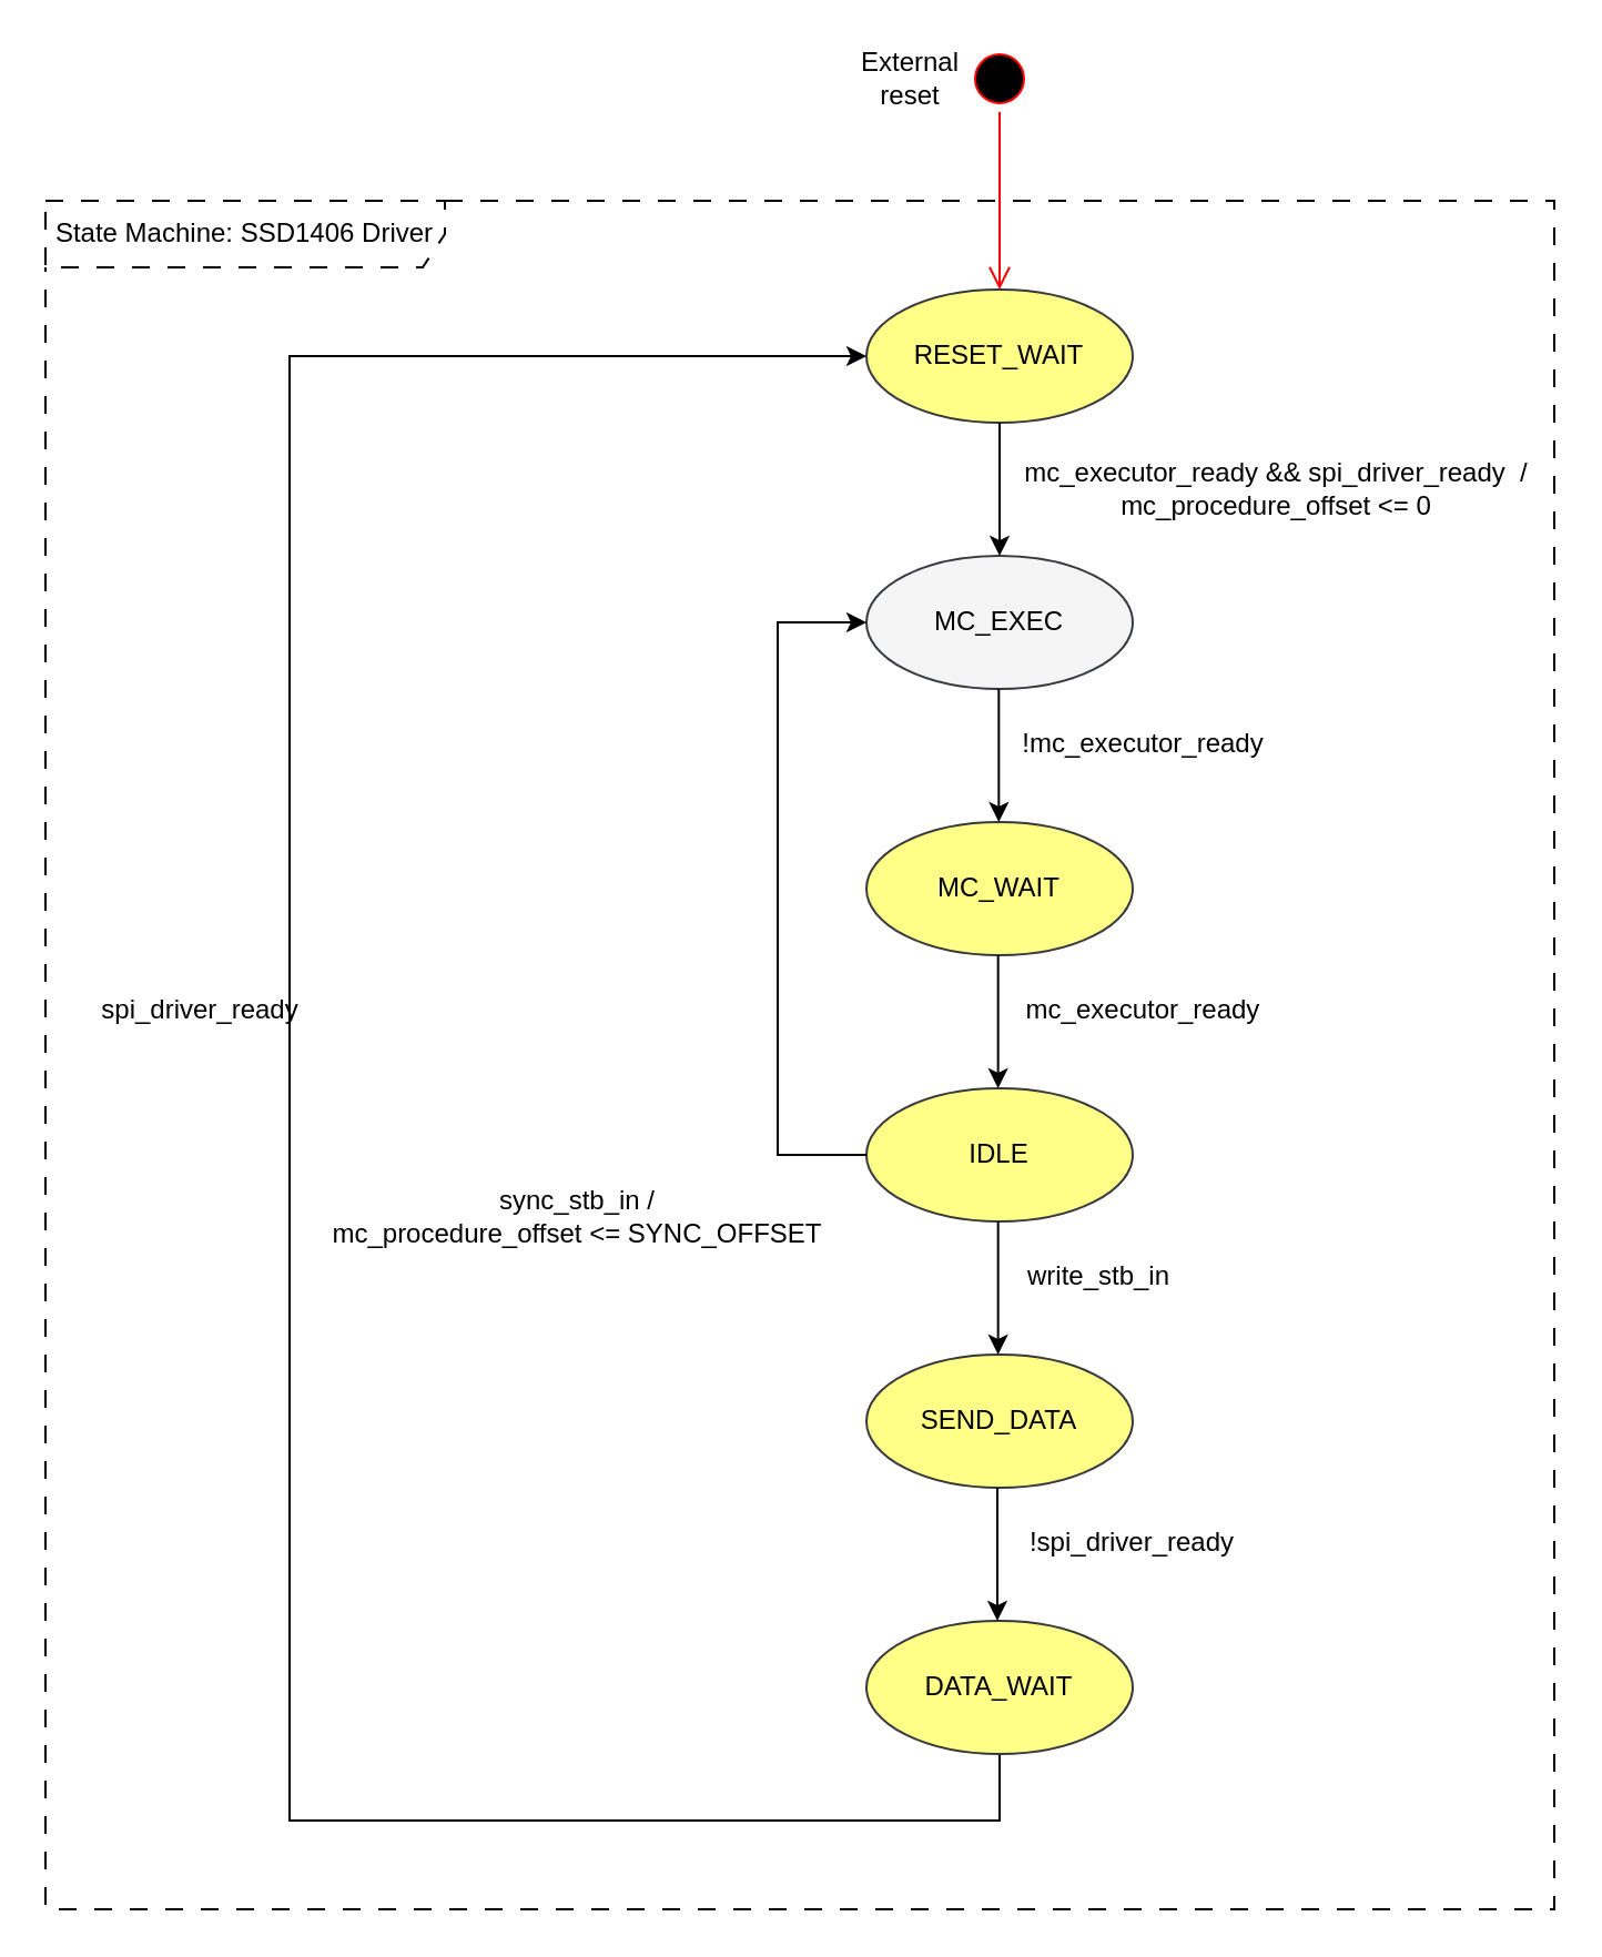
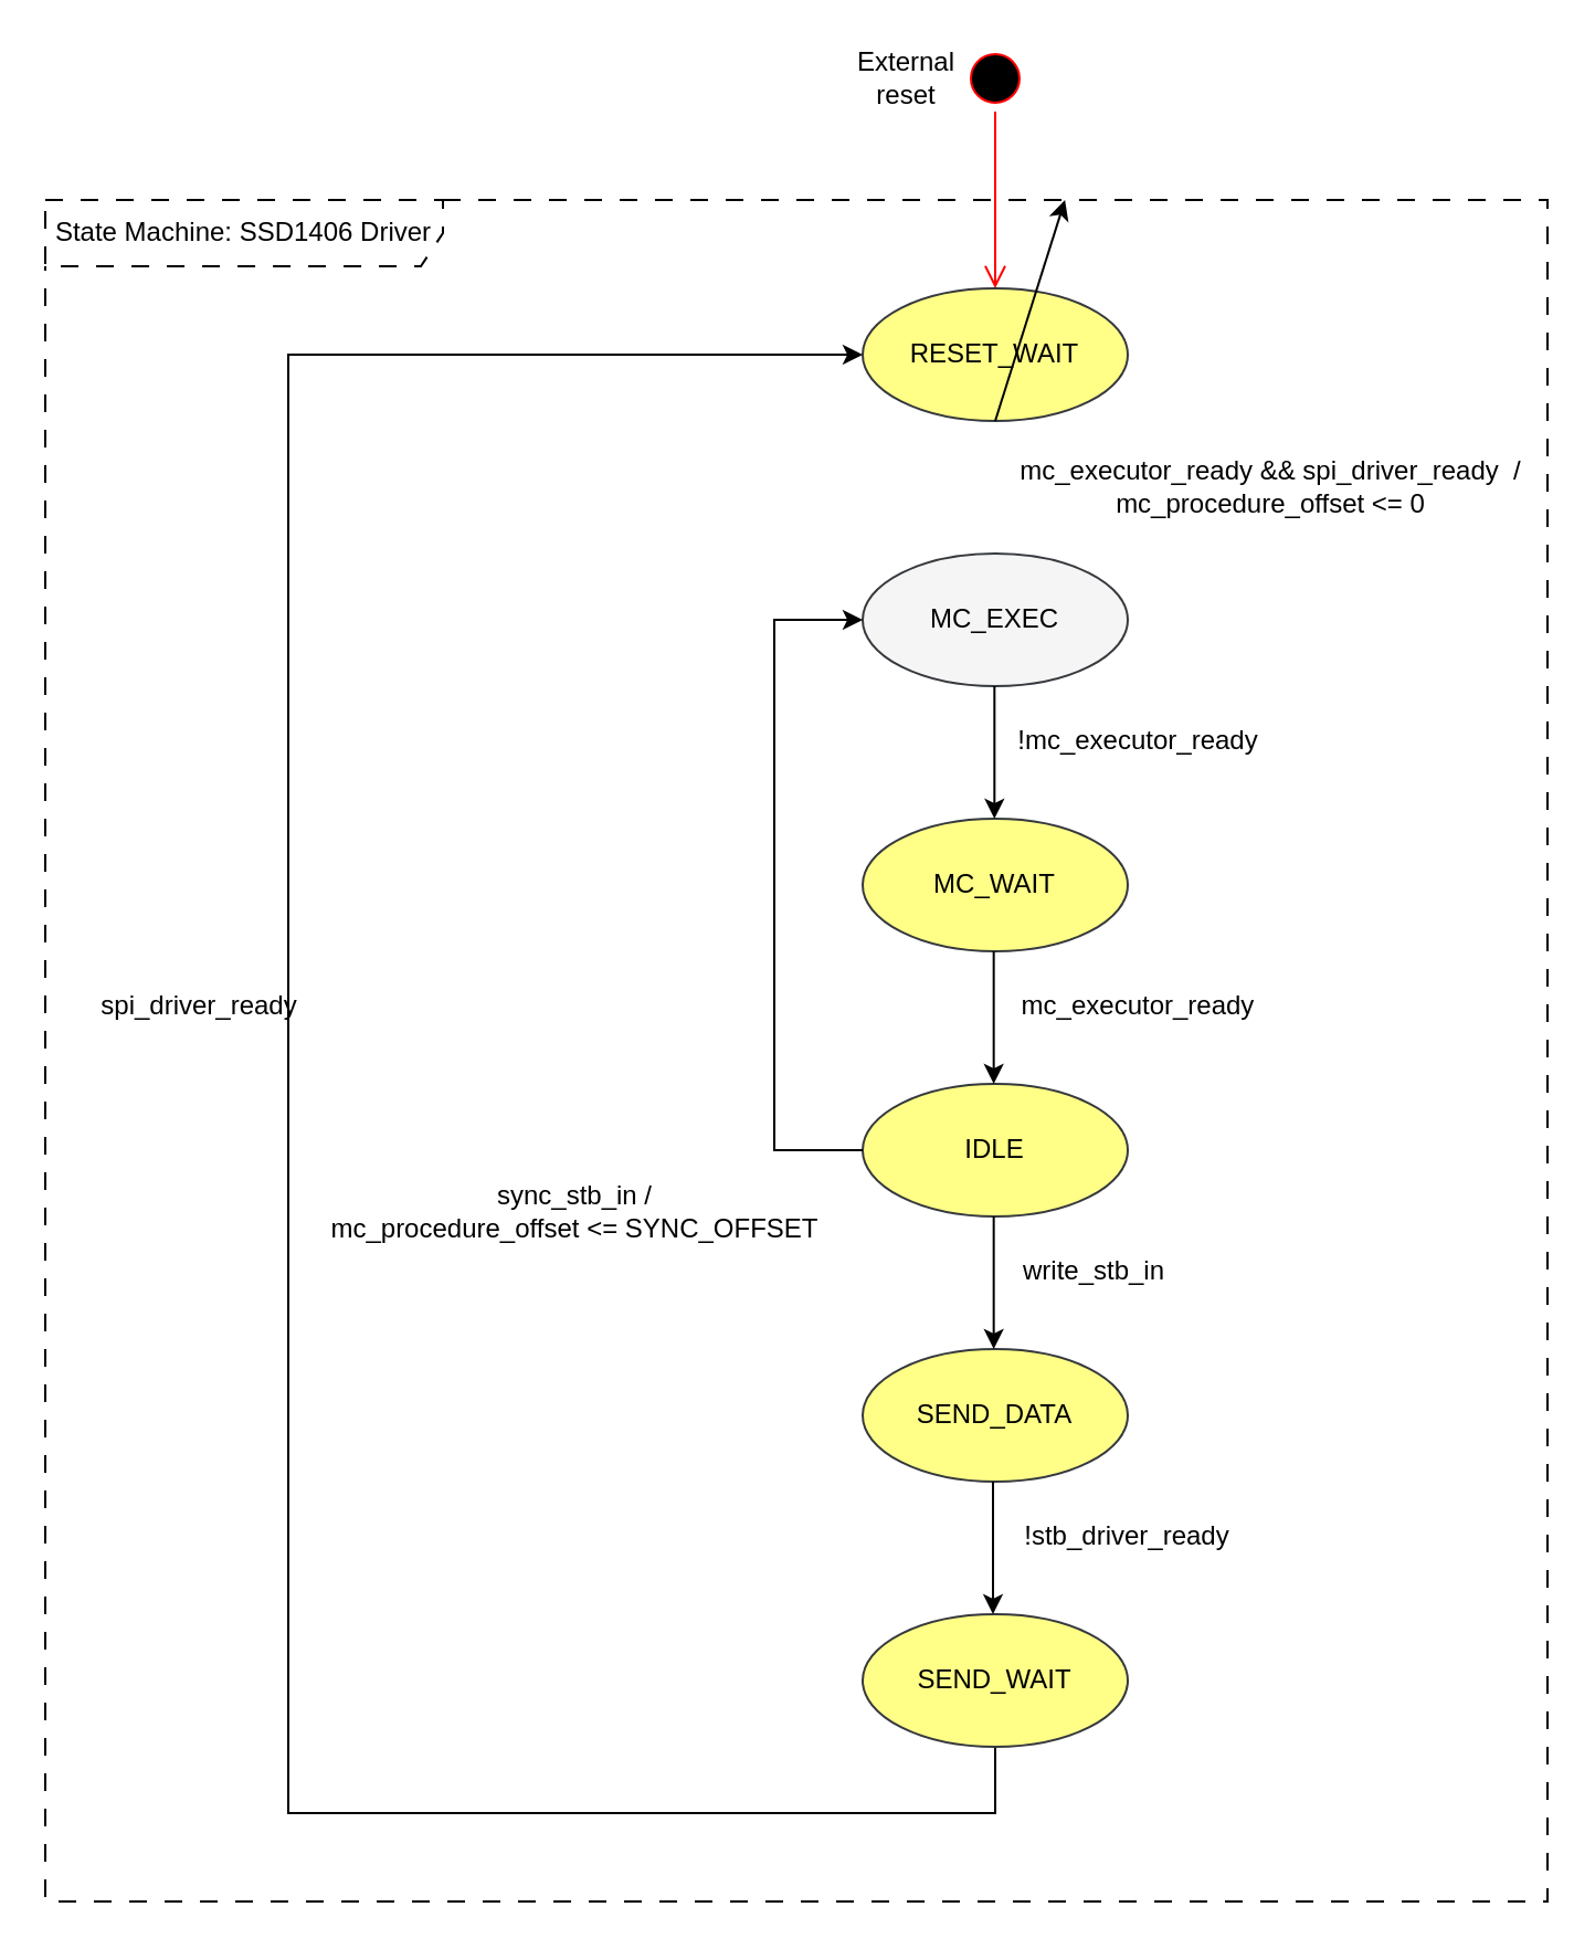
  <mxCell id="0" />
  <mxCell id="1" parent="0" />
  <mxCell id="2" value="" style="ellipse;html=1;shape=startState;fillColor=#000000;strokeColor=#ff0000;" parent="1" vertex="1"><mxGeometry x="435" y="20" width="30" height="30" as="geometry" /></mxCell>
  <mxCell id="3" value="" style="edgeStyle=orthogonalEdgeStyle;html=1;verticalAlign=bottom;endArrow=open;endSize=8;strokeColor=#ff0000;rounded=0;" parent="1" source="2" edge="1"><mxGeometry relative="1" as="geometry"><mxPoint x="450" y="130" as="targetPoint" /></mxGeometry></mxCell>
  <mxCell id="4" value="MC_EXEC" style="ellipse;whiteSpace=wrap;html=1;fillColor=#f5f5f5;strokeColor=#36393d;" parent="1" vertex="1"><mxGeometry x="390" y="250" width="120" height="60" as="geometry" /></mxCell>
  <mxCell id="5" value="RESET_WAIT" style="ellipse;whiteSpace=wrap;html=1;fillColor=#ffff88;strokeColor=#36393d;" parent="1" vertex="1"><mxGeometry x="390" y="130" width="120" height="60" as="geometry" /></mxCell>
  <mxCell id="6" value="MC_WAIT" style="ellipse;whiteSpace=wrap;html=1;fillColor=#ffff88;strokeColor=#36393d;" parent="1" vertex="1"><mxGeometry x="390" y="370" width="120" height="60" as="geometry" /></mxCell>
- <mxCell id="7" value="" style="endArrow=classic;html=1;rounded=0;exitX=0.5;exitY=1;exitDx=0;exitDy=0;entryX=0.5;entryY=0;entryDx=0;entryDy=0;" parent="1" source="5" target="4" edge="1"><mxGeometry width="50" height="50" relative="1" as="geometry"><mxPoint x="550" y="300" as="sourcePoint" /><mxPoint x="600" y="250" as="targetPoint" /></mxGeometry></mxCell>
+ <mxCell id="7" value="" style="endArrow=classic;html=1;rounded=0;exitX=0.5;exitY=1;exitDx=0;exitDy=0;" parent="1" source="5" target="13" edge="1"><mxGeometry width="50" height="50" relative="1" as="geometry"><mxPoint x="550" y="300" as="sourcePoint" /><mxPoint x="600" y="250" as="targetPoint" /></mxGeometry></mxCell>
  <mxCell id="8" value="" style="endArrow=classic;html=1;rounded=0;exitX=0.5;exitY=1;exitDx=0;exitDy=0;entryX=0.5;entryY=0;entryDx=0;entryDy=0;" parent="1" edge="1"><mxGeometry width="50" height="50" relative="1" as="geometry"><mxPoint x="449.66" y="310" as="sourcePoint" /><mxPoint x="449.66" y="370" as="targetPoint" /></mxGeometry></mxCell>
  <mxCell id="9" value="" style="endArrow=classic;html=1;rounded=0;entryX=0;entryY=0.5;entryDx=0;entryDy=0;exitX=0.5;exitY=1;exitDx=0;exitDy=0;" parent="1" source="22" target="5" edge="1"><mxGeometry width="50" height="50" relative="1" as="geometry"><mxPoint x="610" y="1060" as="sourcePoint" /><mxPoint x="310" y="160" as="targetPoint" /><Array as="points"><mxPoint x="450" y="820" /><mxPoint x="130" y="820" /><mxPoint x="130" y="160" /></Array></mxGeometry></mxCell>
  <mxCell id="10" value="mc_executor_ready &amp;amp;&amp;amp; spi_driver_ready&amp;nbsp; / &lt;br&gt;mc_procedure_offset &amp;lt;= 0" style="text;html=1;align=center;verticalAlign=middle;whiteSpace=wrap;rounded=0;" parent="1" vertex="1"><mxGeometry x="450" y="190" width="250" height="60" as="geometry" /></mxCell>
  <mxCell id="11" value="!mc_executor_ready" style="text;html=1;align=center;verticalAlign=middle;whiteSpace=wrap;rounded=0;" parent="1" vertex="1"><mxGeometry x="450" y="320" width="130" height="30" as="geometry" /></mxCell>
  <mxCell id="12" value="spi_driver_ready" style="text;html=1;align=center;verticalAlign=middle;whiteSpace=wrap;rounded=0;" parent="1" vertex="1"><mxGeometry x="40" y="430" width="100" height="50" as="geometry" /></mxCell>
  <mxCell id="13" value="State Machine: SSD1406 Driver" style="shape=umlFrame;whiteSpace=wrap;html=1;pointerEvents=0;width=180;height=30;fillColor=none;dashed=1;dashPattern=8 8;" parent="1" vertex="1"><mxGeometry x="20" y="90" width="680" height="770" as="geometry" /></mxCell>
  <mxCell id="14" value="External reset" style="text;html=1;align=center;verticalAlign=middle;whiteSpace=wrap;rounded=0;" parent="1" vertex="1"><mxGeometry x="380" y="20" width="60" height="30" as="geometry" /></mxCell>
  <mxCell id="15" value="SEND_DATA" style="ellipse;whiteSpace=wrap;html=1;fillColor=#ffff88;strokeColor=#36393d;" parent="1" vertex="1"><mxGeometry x="390" y="610" width="120" height="60" as="geometry" /></mxCell>
  <mxCell id="16" value="IDLE" style="ellipse;whiteSpace=wrap;html=1;fillColor=#ffff88;strokeColor=#36393d;" parent="1" vertex="1"><mxGeometry x="390" y="490" width="120" height="60" as="geometry" /></mxCell>
  <mxCell id="17" value="" style="endArrow=classic;html=1;rounded=0;exitX=0.5;exitY=1;exitDx=0;exitDy=0;entryX=0.5;entryY=0;entryDx=0;entryDy=0;" parent="1" edge="1"><mxGeometry width="50" height="50" relative="1" as="geometry"><mxPoint x="449.33" y="430" as="sourcePoint" /><mxPoint x="449.33" y="490" as="targetPoint" /></mxGeometry></mxCell>
  <mxCell id="18" value="" style="endArrow=classic;html=1;rounded=0;exitX=0.5;exitY=1;exitDx=0;exitDy=0;entryX=0.5;entryY=0;entryDx=0;entryDy=0;" parent="1" edge="1"><mxGeometry width="50" height="50" relative="1" as="geometry"><mxPoint x="449.33" y="550" as="sourcePoint" /><mxPoint x="449.33" y="610" as="targetPoint" /></mxGeometry></mxCell>
  <mxCell id="19" value="" style="endArrow=classic;html=1;rounded=0;exitX=0;exitY=0.5;exitDx=0;exitDy=0;entryX=0;entryY=0.5;entryDx=0;entryDy=0;" parent="1" source="16" target="4" edge="1"><mxGeometry width="50" height="50" relative="1" as="geometry"><mxPoint x="459.33" y="440" as="sourcePoint" /><mxPoint x="459.33" y="500" as="targetPoint" /><Array as="points"><mxPoint x="350" y="520" /><mxPoint x="350" y="280" /></Array></mxGeometry></mxCell>
  <mxCell id="20" value="write_stb_in" style="text;html=1;align=center;verticalAlign=middle;whiteSpace=wrap;rounded=0;" parent="1" vertex="1"><mxGeometry x="450" y="560" width="90" height="30" as="geometry" /></mxCell>
  <mxCell id="21" value="&lt;div&gt;sync_stb_in&lt;span style=&quot;background-color: initial;&quot;&gt;&amp;nbsp;/&lt;/span&gt;&lt;/div&gt;&lt;div&gt;mc_procedure_offset &amp;lt;= SYNC_OFFSET&lt;/div&gt;" style="text;html=1;align=center;verticalAlign=middle;whiteSpace=wrap;rounded=0;" parent="1" vertex="1"><mxGeometry x="140" y="510" width="240" height="75" as="geometry" /></mxCell>
- <mxCell id="22" value="DATA_WAIT" style="ellipse;whiteSpace=wrap;html=1;fillColor=#ffff88;strokeColor=#36393d;" vertex="1" parent="1"><mxGeometry x="390" y="730" width="120" height="60" as="geometry" /></mxCell>
+ <mxCell id="22" value="SEND_WAIT" style="ellipse;whiteSpace=wrap;html=1;fillColor=#ffff88;strokeColor=#36393d;" vertex="1" parent="1"><mxGeometry x="390" y="730" width="120" height="60" as="geometry" /></mxCell>
  <mxCell id="23" value="" style="endArrow=classic;html=1;rounded=0;exitX=0.5;exitY=1;exitDx=0;exitDy=0;entryX=0.5;entryY=0;entryDx=0;entryDy=0;" edge="1" parent="1"><mxGeometry width="50" height="50" relative="1" as="geometry"><mxPoint x="449" y="670" as="sourcePoint" /><mxPoint x="449" y="730" as="targetPoint" /></mxGeometry></mxCell>
  <mxCell id="24" value="mc_executor_ready" style="text;html=1;align=center;verticalAlign=middle;whiteSpace=wrap;rounded=0;" vertex="1" parent="1"><mxGeometry x="450" y="440" width="130" height="30" as="geometry" /></mxCell>
- <mxCell id="25" value="!spi_driver_ready" style="text;html=1;align=center;verticalAlign=middle;whiteSpace=wrap;rounded=0;" vertex="1" parent="1"><mxGeometry x="450" y="680" width="120" height="30" as="geometry" /></mxCell>
+ <mxCell id="25" value="!stb_driver_ready" style="text;html=1;align=center;verticalAlign=middle;whiteSpace=wrap;rounded=0;" vertex="1" parent="1"><mxGeometry x="450" y="680" width="120" height="30" as="geometry" /></mxCell>
